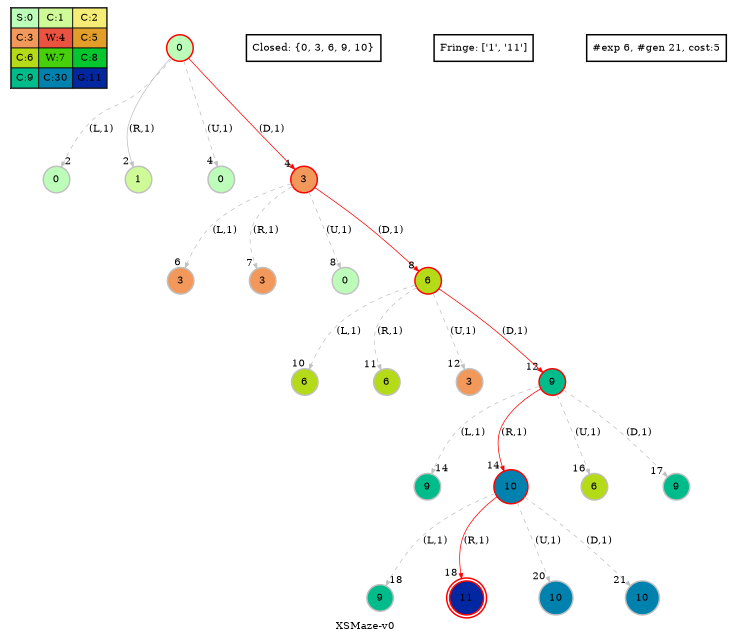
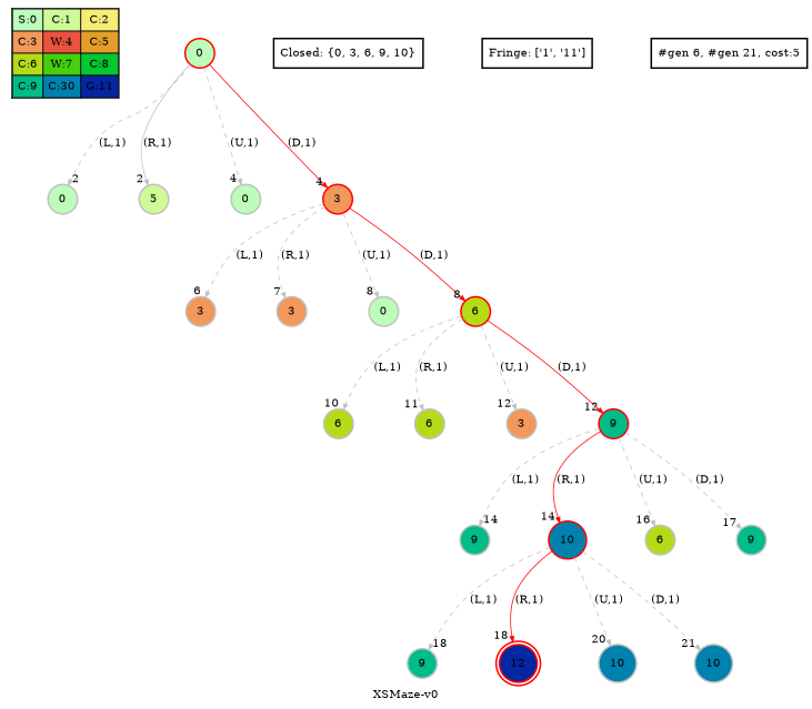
  digraph {
    label="XSMaze-v0"
    nodesep=1
    ranksep=1.2
    node [penwidth=2 shape=circle color=grey style=filled]
    edge [arrowsize=0.7 color=grey headlabel=" 2 " style=dashed]
    n1 [label=<<table border="1" cellpadding="5" cellspacing="0" cellborder="1"><tr><td bgcolor="0.32745098 0.267733   0.99083125 1.        ">S:0</td><td bgcolor="0.24117647 0.39545121 0.97940977 1.        ">C:1</td><td bgcolor="0.15490196 0.51591783 0.96349314 1.        ">C:2</td></tr><tr><td bgcolor="0.06862745 0.62692381 0.94315443 1.        ">C:3</td><td bgcolor="0.01764706 0.72643357 0.91848699 1.        ">W:4</td><td bgcolor="0.10392157 0.81262237 0.88960401 1.        ">C:5</td></tr><tr><td bgcolor="0.19803922 0.88960401 0.8534438  1.        ">C:6</td><td bgcolor="0.28431373 0.94315443 0.81619691 1.        ">W:7</td><td bgcolor="0.37058824 0.97940977 0.77520398 1.        ">C:8</td></tr><tr><td bgcolor="0.45686275 0.99770518 0.73065313 1.        ">C:9</td><td bgcolor="0.54313725 0.99770518 0.68274886 1.        ">C:30</td><td bgcolor="0.62941176 0.97940977 0.63171101 1.        ">G:11</td></tr></table>> shape=plaintext color="" style=""]
    n2 [color=red fillcolor="0.32745098 0.267733   0.99083125 1.        " label=0]
    n3 [fillcolor="0.32745098 0.267733   0.99083125 1.        " label=0]
-   n4 [fillcolor="0.24117647 0.39545121 0.97940977 1.        " label=1]
+   n4 [fillcolor="0.24117647 0.39545121 0.97940977 1.        " label=5]
    n5 [fillcolor="0.32745098 0.267733   0.99083125 1.        " label=0]
    n6 [color=red fillcolor="0.06862745 0.62692381 0.94315443 1.        " label=3]
    n7 [fillcolor="0.06862745 0.62692381 0.94315443 1.        " label=3]
    n8 [fillcolor="0.06862745 0.62692381 0.94315443 1.        " label=3]
    n9 [fillcolor="0.32745098 0.267733   0.99083125 1.        " label=0]
    n10 [color=red fillcolor="0.19803922 0.88960401 0.8534438  1.        " label=6]
    n11 [label="Closed: {0, 3, 6, 9, 10}" shape=box color="" style=""]
    n12 [label="Fringe: ['1', '11']" shape=box color="" style=""]
    n13 [fillcolor="0.19803922 0.88960401 0.8534438  1.        " label=6]
    n14 [fillcolor="0.19803922 0.88960401 0.8534438  1.        " label=6]
    n15 [fillcolor="0.06862745 0.62692381 0.94315443 1.        " label=3]
    n16 [color=red fillcolor="0.45686275 0.99770518 0.73065313 1.        " label=9]
    n17 [fillcolor="0.45686275 0.99770518 0.73065313 1.        " label=9]
    n18 [color=red fillcolor="0.54313725 0.99770518 0.68274886 1.        " label=10]
    n19 [fillcolor="0.19803922 0.88960401 0.8534438  1.        " label=6]
    n20 [fillcolor="0.45686275 0.99770518 0.73065313 1.        " label=9]
    n21 [fillcolor="0.45686275 0.99770518 0.73065313 1.        " label=9]
-   n22 [color=red fillcolor="0.62941176 0.97940977 0.63171101 1.        " label=11 peripheries=2]
+   n22 [color=red fillcolor="0.62941176 0.97940977 0.63171101 1.        " label=12 peripheries=2]
    n23 [fillcolor="0.54313725 0.99770518 0.68274886 1.        " label=10]
    n24 [fillcolor="0.54313725 0.99770518 0.68274886 1.        " label=10]
-   "#exp 6, #gen 21, cost:5" [shape=box color="" style=""]
+   "#exp 6, #gen 21, cost:5" [shape=box label="#gen 6, #gen 21, cost:5" color="" style=""]
    subgraph sub_1 {
      label=Map
      n1
    }
    n2 -> n3 [label="(L,1)"]
    n2 -> n4 [label="(R,1)" style=""]
    n2 -> n5 [headlabel=" 4 " label="(U,1)"]
    n2 -> n6 [color=red headlabel=" 4 " label="(D,1)" style=""]
    n6 -> n7 [headlabel=" 6 " label="(L,1)"]
    n6 -> n8 [headlabel=" 7 " label="(R,1)"]
    n6 -> n9 [headlabel=" 8 " label="(U,1)"]
    n6 -> n10 [color=red headlabel=" 8 " label="(D,1)" style=""]
    n10 -> n13 [headlabel=" 10 " label="(L,1)"]
    n10 -> n14 [headlabel=" 11 " label="(R,1)"]
    n10 -> n15 [headlabel=" 12 " label="(U,1)"]
    n10 -> n16 [color=red headlabel=" 12 " label="(D,1)" style=""]
    n16 -> n17 [headlabel=" 14 " label="(L,1)"]
    n16 -> n18 [color=red headlabel=" 14 " label="(R,1)" style=""]
    n16 -> n19 [headlabel=" 16 " label="(U,1)"]
    n16 -> n20 [headlabel=" 17 " label="(D,1)"]
    n18 -> n21 [headlabel=" 18 " label="(L,1)"]
    n18 -> n22 [color=red headlabel=" 18 " label="(R,1)" style=""]
    n18 -> n23 [headlabel=" 20 " label="(U,1)"]
    n18 -> n24 [headlabel=" 21 " label="(D,1)"]
  }
